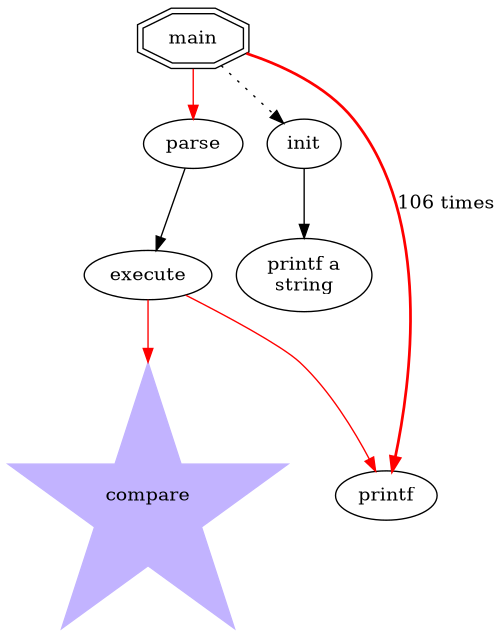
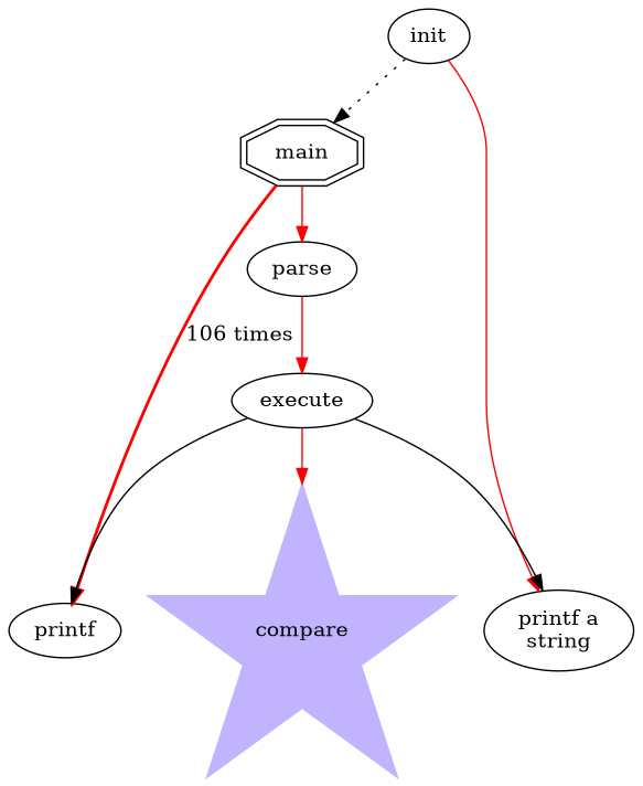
  digraph {
    main [shape=doubleoctagon]
    parse
    init
    printf
    execute
    n6 [label="printf a\nstring"]
    compare [color=".7 .3 1.0" shape=star style=filled]
    main -> parse [color=red weight=8]
-   main -> init [style=dotted]
+   init -> main [style=dotted]
    main -> printf [color=red label="106 times" style=bold]
-   parse -> execute
-   init -> n6
-   execute -> printf [color=red]
+   parse -> execute [color=red]
+   init -> n6 [color=red]
+   execute -> printf
+   execute -> n6
    execute -> compare [color=red]
  }
